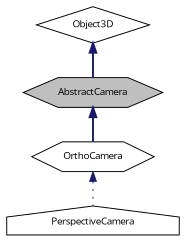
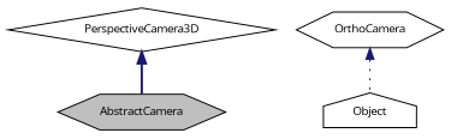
  digraph {
    fontname="Open Sans"
    node [color=black fillcolor=white fontname="Open Sans" fontsize=10 shape=hexagon style=filled]
    edge [color=midnightblue dir=back fontname="Open Sans" fontsize=10 labelfontname=Helvetica labelfontsize=10 style=bold]
    n1 [fillcolor=grey75 fontcolor=black height=0.2 label=AbstractCamera width=0.4]
    n2 [height=0.2 label=OrthoCamera width=0.4]
-   n3 [height=0.2 label=PerspectiveCamera shape=house width=0.4]
-   n4 [height=0.2 label=Object3D shape=diamond width=0.4]
-   n1 -> n2
+   n3 [height=0.2 label=Object shape=house width=0.4]
+   n4 [height=0.2 label=PerspectiveCamera3D shape=diamond width=0.4]
    n2 -> n3 [style=dotted]
    n4 -> n1
  }
